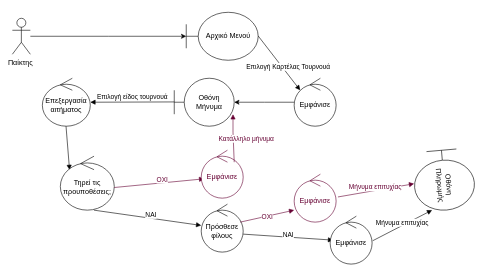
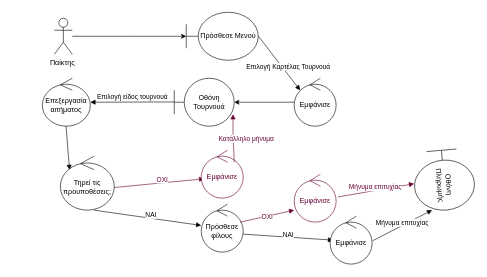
  <mxCell id="0" />
  <mxCell id="1" parent="0" />
  <mxCell id="2" style="edgeStyle=orthogonalEdgeStyle;rounded=0;orthogonalLoop=1;jettySize=auto;html=1;" parent="1" source="3" edge="1"><mxGeometry relative="1" as="geometry"><mxPoint x="310" y="60" as="targetPoint" /></mxGeometry></mxCell>
- <mxCell id="3" value="Παίκτης&amp;nbsp;&lt;br&gt;" style="shape=umlActor;verticalLabelPosition=bottom;verticalAlign=top;html=1;" parent="1" vertex="1"><mxGeometry x="20" y="30" width="30" height="60" as="geometry" /></mxCell>
- <mxCell id="4" value="Αρχικό Μενού" style="shape=umlBoundary;whiteSpace=wrap;html=1;" parent="1" vertex="1"><mxGeometry x="310" y="20" width="120" height="80" as="geometry" /></mxCell>
+ <mxCell id="3" value="Παίκτης&amp;nbsp;&lt;br&gt;" style="shape=umlActor;verticalLabelPosition=bottom;verticalAlign=top;html=1;" parent="1" vertex="1"><mxGeometry x="90" y="30" width="30" height="60" as="geometry" /></mxCell>
+ <mxCell id="4" value="Πρόσθεσε Μενού" style="shape=umlBoundary;whiteSpace=wrap;html=1;" parent="1" vertex="1"><mxGeometry x="310" y="20" width="120" height="80" as="geometry" /></mxCell>
  <mxCell id="5" value="Επιλογή Καρτέλας Τουρνουά&lt;br&gt;" style="html=1;verticalAlign=bottom;endArrow=block;rounded=0;" parent="1" edge="1"><mxGeometry x="0.371" y="3" width="80" relative="1" as="geometry"><mxPoint x="430" y="59.5" as="sourcePoint" /><mxPoint x="500" y="150" as="targetPoint" /><mxPoint y="1" as="offset" /></mxGeometry></mxCell>
  <mxCell id="6" style="edgeStyle=orthogonalEdgeStyle;rounded=0;orthogonalLoop=1;jettySize=auto;html=1;" parent="1" source="7" edge="1"><mxGeometry relative="1" as="geometry"><mxPoint x="390" y="170" as="targetPoint" /></mxGeometry></mxCell>
  <mxCell id="7" value="Εμφάνισε" style="ellipse;shape=umlControl;whiteSpace=wrap;html=1;" parent="1" vertex="1"><mxGeometry x="490" y="130" width="70" height="80" as="geometry" /></mxCell>
- <mxCell id="8" value="Οθόνη Μήνυμα" style="shape=umlBoundary;whiteSpace=wrap;html=1;" parent="1" vertex="1"><mxGeometry x="290" y="130" width="100" height="80" as="geometry" /></mxCell>
+ <mxCell id="8" value="Οθόνη Τουρνουά" style="shape=umlBoundary;whiteSpace=wrap;html=1;" parent="1" vertex="1"><mxGeometry x="290" y="130" width="100" height="80" as="geometry" /></mxCell>
  <mxCell id="9" value="Επιλογή είδος τουρνουά&lt;br&gt;" style="html=1;verticalAlign=bottom;endArrow=block;rounded=0;" parent="1" edge="1"><mxGeometry width="80" relative="1" as="geometry"><mxPoint x="290" y="169.5" as="sourcePoint" /><mxPoint x="150" y="170" as="targetPoint" /></mxGeometry></mxCell>
  <mxCell id="10" value="Επεξεργασία αιτήματος&lt;br&gt;" style="ellipse;shape=umlControl;whiteSpace=wrap;html=1;" parent="1" vertex="1"><mxGeometry x="70" y="130" width="80" height="80" as="geometry" /></mxCell>
  <mxCell id="11" value="" style="html=1;verticalAlign=bottom;endArrow=block;rounded=0;entryX=0.171;entryY=0.256;entryDx=0;entryDy=0;entryPerimeter=0;" parent="1" target="12" edge="1"><mxGeometry x="-0.143" y="-19" width="80" relative="1" as="geometry"><mxPoint x="109.5" y="210" as="sourcePoint" /><mxPoint x="109.5" y="280" as="targetPoint" /><mxPoint as="offset" /></mxGeometry></mxCell>
  <mxCell id="12" value="Τηρεί τις προυποθέσεις;&lt;br&gt;" style="ellipse;shape=umlControl;whiteSpace=wrap;html=1;rotation=0;" parent="1" vertex="1"><mxGeometry x="100" y="260" width="90" height="90" as="geometry" /></mxCell>
  <mxCell id="13" value="ΟΧΙ" style="html=1;verticalAlign=bottom;endArrow=block;rounded=0;strokeColor=#660033;fontColor=#660033;" parent="1" edge="1"><mxGeometry x="0.062" y="-3" width="80" relative="1" as="geometry"><mxPoint x="190" y="312.25" as="sourcePoint" /><mxPoint x="340" y="297.75" as="targetPoint" /><mxPoint as="offset" /></mxGeometry></mxCell>
  <mxCell id="14" value="ΝΑΙ" style="html=1;verticalAlign=bottom;endArrow=block;rounded=0;exitX=0.622;exitY=1;exitDx=0;exitDy=0;exitPerimeter=0;" parent="1" source="12" edge="1"><mxGeometry x="0.062" y="-3" width="80" relative="1" as="geometry"><mxPoint x="165" y="350" as="sourcePoint" /><mxPoint x="335" y="375.5" as="targetPoint" /><Array as="points" /><mxPoint as="offset" /></mxGeometry></mxCell>
  <mxCell id="15" value="Εμφάνισε" style="ellipse;shape=umlControl;whiteSpace=wrap;html=1;fontColor=#660033;strokeColor=#660033;" parent="1" vertex="1"><mxGeometry x="335" y="250" width="70" height="80" as="geometry" /></mxCell>
  <mxCell id="16" value="Κατάλληλο μήνυμα" style="html=1;verticalAlign=bottom;endArrow=block;rounded=0;entryX=0.98;entryY=0.75;entryDx=0;entryDy=0;entryPerimeter=0;strokeColor=#660033;fontColor=#660033;" parent="1" target="8" edge="1"><mxGeometry x="-0.271" y="-21" width="80" relative="1" as="geometry"><mxPoint x="390" y="270" as="sourcePoint" /><mxPoint x="570" y="280" as="targetPoint" /><Array as="points"><mxPoint x="388" y="220" /></Array><mxPoint as="offset" /></mxGeometry></mxCell>
  <mxCell id="17" value="Πρόσθεσε φίλους&lt;br&gt;" style="ellipse;shape=umlControl;whiteSpace=wrap;html=1;" parent="1" vertex="1"><mxGeometry x="335" y="340" width="70" height="80" as="geometry" /></mxCell>
  <mxCell id="18" value="ΟΧΙ" style="html=1;verticalAlign=bottom;endArrow=block;rounded=0;fontColor=#660033;strokeColor=#660033;" parent="1" edge="1"><mxGeometry x="-0.038" y="-10" width="80" relative="1" as="geometry"><mxPoint x="400" y="370" as="sourcePoint" /><mxPoint x="490" y="350" as="targetPoint" /><mxPoint as="offset" /></mxGeometry></mxCell>
  <mxCell id="19" value="ΝΑΙ" style="html=1;verticalAlign=bottom;endArrow=block;rounded=0;" parent="1" edge="1"><mxGeometry x="0.004" y="-5" width="80" relative="1" as="geometry"><mxPoint x="405" y="390" as="sourcePoint" /><mxPoint x="555" y="400" as="targetPoint" /><mxPoint as="offset" /></mxGeometry></mxCell>
  <mxCell id="20" value="Εμφάνισε" style="ellipse;shape=umlControl;whiteSpace=wrap;html=1;" parent="1" vertex="1"><mxGeometry x="550" y="360" width="70" height="80" as="geometry" /></mxCell>
  <mxCell id="21" value="Μήνυμα επιτυχίας" style="html=1;verticalAlign=bottom;endArrow=block;rounded=0;exitX=1.014;exitY=0.513;exitDx=0;exitDy=0;exitPerimeter=0;" parent="1" source="20" edge="1"><mxGeometry x="-0.045" y="-4" width="80" relative="1" as="geometry"><mxPoint x="720" y="390" as="sourcePoint" /><mxPoint x="720" y="350" as="targetPoint" /><mxPoint as="offset" /></mxGeometry></mxCell>
  <mxCell id="22" value="Οθόνη Πληρωμής" style="shape=umlBoundary;whiteSpace=wrap;html=1;rotation=85;" parent="1" vertex="1"><mxGeometry x="690" y="250" width="100" height="100" as="geometry" /></mxCell>
  <mxCell id="23" value="Εμφάνισε" style="ellipse;shape=umlControl;whiteSpace=wrap;html=1;strokeColor=#660033;fontColor=#660033;" parent="1" vertex="1"><mxGeometry x="490" y="290" width="70" height="80" as="geometry" /></mxCell>
  <mxCell id="24" value="Μήνυμα επιτυχίας" style="html=1;verticalAlign=bottom;endArrow=block;rounded=0;exitX=1.043;exitY=0.475;exitDx=0;exitDy=0;exitPerimeter=0;entryX=0.516;entryY=1.003;entryDx=0;entryDy=0;entryPerimeter=0;fontColor=#660033;strokeColor=#660033;" parent="1" source="23" target="22" edge="1"><mxGeometry x="-0.045" y="-4" width="80" relative="1" as="geometry"><mxPoint x="610" y="315.52" as="sourcePoint" /><mxPoint x="709.02" y="264.48" as="targetPoint" /><mxPoint as="offset" /></mxGeometry></mxCell>
